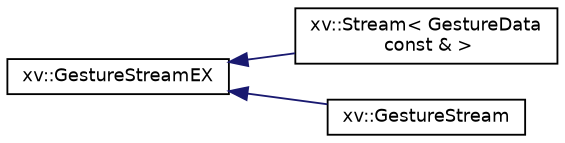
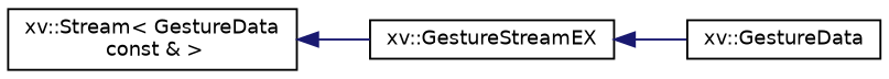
  digraph {
    rankdir=LR
    node [color=black fillcolor=white fontname=Helvetica fontsize=10 shape=record style=filled]
    edge [color=midnightblue dir=back fontname=Helvetica fontsize=10 labelfontname=Helvetica labelfontsize=10 style=solid]
    n1 [height=0.2 label="xv::Stream\< GestureData\l const & \>" width=0.4]
    n2 [height=0.2 label="xv::GestureStreamEX" width=0.4]
-   n3 [height=0.2 label="xv::GestureStream" width=0.4]
-   n2 -> n1
+   n3 [height=0.2 label="xv::GestureData" width=0.4]
+   n1 -> n2
    n2 -> n3
  }
